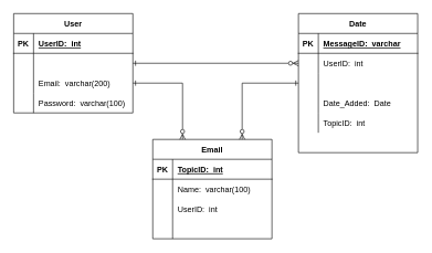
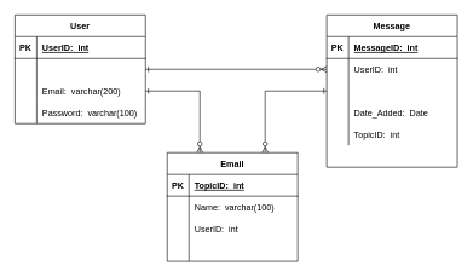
  <mxCell id="0" />
  <mxCell id="1" parent="0" />
  <mxCell id="2" value="User" style="shape=table;startSize=30;container=1;collapsible=1;childLayout=tableLayout;fixedRows=1;rowLines=0;fontStyle=1;align=center;resizeLast=1;" vertex="1" parent="1"><mxGeometry x="20" y="20" width="180" height="150" as="geometry" /></mxCell>
  <mxCell id="3" value="" style="shape=partialRectangle;collapsible=0;dropTarget=0;pointerEvents=0;fillColor=none;top=0;left=0;bottom=1;right=0;points=[[0,0.5],[1,0.5]];portConstraint=eastwest;" vertex="1" parent="2"><mxGeometry y="30" width="180" height="30" as="geometry" /></mxCell>
  <mxCell id="4" value="PK" style="shape=partialRectangle;connectable=0;fillColor=none;top=0;left=0;bottom=0;right=0;fontStyle=1;overflow=hidden;" vertex="1" parent="3"><mxGeometry width="30" height="30" as="geometry"><mxRectangle width="30" height="30" as="alternateBounds" /></mxGeometry></mxCell>
  <mxCell id="5" value="UserID:  int" style="shape=partialRectangle;connectable=0;fillColor=none;top=0;left=0;bottom=0;right=0;align=left;spacingLeft=6;fontStyle=5;overflow=hidden;" vertex="1" parent="3"><mxGeometry x="30" width="150" height="30" as="geometry"><mxRectangle width="150" height="30" as="alternateBounds" /></mxGeometry></mxCell>
  <mxCell id="6" value="" style="shape=partialRectangle;collapsible=0;dropTarget=0;pointerEvents=0;fillColor=none;top=0;left=0;bottom=0;right=0;points=[[0,0.5],[1,0.5]];portConstraint=eastwest;" vertex="1" parent="2"><mxGeometry y="60" width="180" height="30" as="geometry" /></mxCell>
  <mxCell id="7" value="" style="shape=partialRectangle;connectable=0;fillColor=none;top=0;left=0;bottom=0;right=0;editable=1;overflow=hidden;" vertex="1" parent="6"><mxGeometry width="30" height="30" as="geometry"><mxRectangle width="30" height="30" as="alternateBounds" /></mxGeometry></mxCell>
  <mxCell id="8" value="" style="shape=partialRectangle;collapsible=0;dropTarget=0;pointerEvents=0;fillColor=none;top=0;left=0;bottom=0;right=0;points=[[0,0.5],[1,0.5]];portConstraint=eastwest;" vertex="1" parent="2"><mxGeometry y="90" width="180" height="30" as="geometry" /></mxCell>
  <mxCell id="9" value="" style="shape=partialRectangle;connectable=0;fillColor=none;top=0;left=0;bottom=0;right=0;editable=1;overflow=hidden;" vertex="1" parent="8"><mxGeometry width="30" height="30" as="geometry"><mxRectangle width="30" height="30" as="alternateBounds" /></mxGeometry></mxCell>
  <mxCell id="10" value="Email:  varchar(200)" style="shape=partialRectangle;connectable=0;fillColor=none;top=0;left=0;bottom=0;right=0;align=left;spacingLeft=6;overflow=hidden;" vertex="1" parent="8"><mxGeometry x="30" width="150" height="30" as="geometry"><mxRectangle width="150" height="30" as="alternateBounds" /></mxGeometry></mxCell>
  <mxCell id="11" value="" style="shape=partialRectangle;collapsible=0;dropTarget=0;pointerEvents=0;fillColor=none;top=0;left=0;bottom=0;right=0;points=[[0,0.5],[1,0.5]];portConstraint=eastwest;" vertex="1" parent="2"><mxGeometry y="120" width="180" height="30" as="geometry" /></mxCell>
  <mxCell id="12" value="" style="shape=partialRectangle;connectable=0;fillColor=none;top=0;left=0;bottom=0;right=0;editable=1;overflow=hidden;" vertex="1" parent="11"><mxGeometry width="30" height="30" as="geometry"><mxRectangle width="30" height="30" as="alternateBounds" /></mxGeometry></mxCell>
  <mxCell id="13" value="Password:  varchar(100)" style="shape=partialRectangle;connectable=0;fillColor=none;top=0;left=0;bottom=0;right=0;align=left;spacingLeft=6;overflow=hidden;" vertex="1" parent="11"><mxGeometry x="30" width="150" height="30" as="geometry"><mxRectangle width="150" height="30" as="alternateBounds" /></mxGeometry></mxCell>
- <mxCell id="14" value="Date" style="shape=table;startSize=30;container=1;collapsible=1;childLayout=tableLayout;fixedRows=1;rowLines=0;fontStyle=1;align=center;resizeLast=1;" vertex="1" parent="1"><mxGeometry x="450" y="20" width="180" height="210" as="geometry" /></mxCell>
+ <mxCell id="14" value="Message" style="shape=table;startSize=30;container=1;collapsible=1;childLayout=tableLayout;fixedRows=1;rowLines=0;fontStyle=1;align=center;resizeLast=1;" vertex="1" parent="1"><mxGeometry x="450" y="20" width="180" height="210" as="geometry" /></mxCell>
  <mxCell id="15" value="" style="shape=partialRectangle;collapsible=0;dropTarget=0;pointerEvents=0;fillColor=none;top=0;left=0;bottom=1;right=0;points=[[0,0.5],[1,0.5]];portConstraint=eastwest;" vertex="1" parent="14"><mxGeometry y="30" width="180" height="30" as="geometry" /></mxCell>
  <mxCell id="16" value="PK" style="shape=partialRectangle;connectable=0;fillColor=none;top=0;left=0;bottom=0;right=0;fontStyle=1;overflow=hidden;" vertex="1" parent="15"><mxGeometry width="30" height="30" as="geometry"><mxRectangle width="30" height="30" as="alternateBounds" /></mxGeometry></mxCell>
- <mxCell id="17" value="MessageID:  varchar" style="shape=partialRectangle;connectable=0;fillColor=none;top=0;left=0;bottom=0;right=0;align=left;spacingLeft=6;fontStyle=5;overflow=hidden;" vertex="1" parent="15"><mxGeometry x="30" width="150" height="30" as="geometry"><mxRectangle width="150" height="30" as="alternateBounds" /></mxGeometry></mxCell>
+ <mxCell id="17" value="MessageID:  int" style="shape=partialRectangle;connectable=0;fillColor=none;top=0;left=0;bottom=0;right=0;align=left;spacingLeft=6;fontStyle=5;overflow=hidden;" vertex="1" parent="15"><mxGeometry x="30" width="150" height="30" as="geometry"><mxRectangle width="150" height="30" as="alternateBounds" /></mxGeometry></mxCell>
  <mxCell id="18" value="" style="shape=partialRectangle;collapsible=0;dropTarget=0;pointerEvents=0;fillColor=none;top=0;left=0;bottom=0;right=0;points=[[0,0.5],[1,0.5]];portConstraint=eastwest;" vertex="1" parent="14"><mxGeometry y="60" width="180" height="30" as="geometry" /></mxCell>
  <mxCell id="19" value="" style="shape=partialRectangle;connectable=0;fillColor=none;top=0;left=0;bottom=0;right=0;editable=1;overflow=hidden;" vertex="1" parent="18"><mxGeometry width="30" height="30" as="geometry"><mxRectangle width="30" height="30" as="alternateBounds" /></mxGeometry></mxCell>
  <mxCell id="20" value="UserID:  int" style="shape=partialRectangle;connectable=0;fillColor=none;top=0;left=0;bottom=0;right=0;align=left;spacingLeft=6;overflow=hidden;" vertex="1" parent="18"><mxGeometry x="30" width="150" height="30" as="geometry"><mxRectangle width="150" height="30" as="alternateBounds" /></mxGeometry></mxCell>
  <mxCell id="21" value="" style="shape=partialRectangle;collapsible=0;dropTarget=0;pointerEvents=0;fillColor=none;top=0;left=0;bottom=0;right=0;points=[[0,0.5],[1,0.5]];portConstraint=eastwest;" vertex="1" parent="14"><mxGeometry y="90" width="180" height="30" as="geometry" /></mxCell>
  <mxCell id="22" value="" style="shape=partialRectangle;connectable=0;fillColor=none;top=0;left=0;bottom=0;right=0;editable=1;overflow=hidden;" vertex="1" parent="21"><mxGeometry width="30" height="30" as="geometry"><mxRectangle width="30" height="30" as="alternateBounds" /></mxGeometry></mxCell>
  <mxCell id="23" value="" style="shape=partialRectangle;collapsible=0;dropTarget=0;pointerEvents=0;fillColor=none;top=0;left=0;bottom=0;right=0;points=[[0,0.5],[1,0.5]];portConstraint=eastwest;" vertex="1" parent="14"><mxGeometry y="120" width="180" height="30" as="geometry" /></mxCell>
  <mxCell id="24" value="" style="shape=partialRectangle;connectable=0;fillColor=none;top=0;left=0;bottom=0;right=0;editable=1;overflow=hidden;" vertex="1" parent="23"><mxGeometry width="30" height="30" as="geometry"><mxRectangle width="30" height="30" as="alternateBounds" /></mxGeometry></mxCell>
  <mxCell id="25" value="Date_Added:  Date" style="shape=partialRectangle;connectable=0;fillColor=none;top=0;left=0;bottom=0;right=0;align=left;spacingLeft=6;overflow=hidden;" vertex="1" parent="23"><mxGeometry x="30" width="150" height="30" as="geometry"><mxRectangle width="150" height="30" as="alternateBounds" /></mxGeometry></mxCell>
  <mxCell id="26" value="" style="shape=partialRectangle;collapsible=0;dropTarget=0;pointerEvents=0;fillColor=none;top=0;left=0;bottom=0;right=0;points=[[0,0.5],[1,0.5]];portConstraint=eastwest;" vertex="1" parent="14"><mxGeometry y="150" width="180" height="30" as="geometry" /></mxCell>
  <mxCell id="27" value="" style="shape=partialRectangle;connectable=0;fillColor=none;top=0;left=0;bottom=0;right=0;editable=1;overflow=hidden;" vertex="1" parent="26"><mxGeometry width="30" height="30" as="geometry"><mxRectangle width="30" height="30" as="alternateBounds" /></mxGeometry></mxCell>
  <mxCell id="28" value="TopicID:  int" style="shape=partialRectangle;connectable=0;fillColor=none;top=0;left=0;bottom=0;right=0;align=left;spacingLeft=6;overflow=hidden;" vertex="1" parent="26"><mxGeometry x="30" width="150" height="30" as="geometry"><mxRectangle width="150" height="30" as="alternateBounds" /></mxGeometry></mxCell>
  <mxCell id="29" value="" style="shape=partialRectangle;collapsible=0;dropTarget=0;pointerEvents=0;fillColor=none;top=0;left=0;bottom=0;right=0;points=[[0,0.5],[1,0.5]];portConstraint=eastwest;" vertex="1" parent="14"><mxGeometry y="180" width="180" height="30" as="geometry" /></mxCell>
  <mxCell id="30" value="" style="shape=partialRectangle;connectable=0;fillColor=none;top=0;left=0;bottom=0;right=0;editable=1;overflow=hidden;" vertex="1" parent="29"><mxGeometry width="30" height="30" as="geometry"><mxRectangle width="30" height="30" as="alternateBounds" /></mxGeometry></mxCell>
  <mxCell id="31" value="Email" style="shape=table;startSize=30;container=1;collapsible=1;childLayout=tableLayout;fixedRows=1;rowLines=0;fontStyle=1;align=center;resizeLast=1;" vertex="1" parent="1"><mxGeometry x="230" y="210" width="180" height="150" as="geometry" /></mxCell>
  <mxCell id="32" value="" style="shape=partialRectangle;collapsible=0;dropTarget=0;pointerEvents=0;fillColor=none;top=0;left=0;bottom=1;right=0;points=[[0,0.5],[1,0.5]];portConstraint=eastwest;" vertex="1" parent="31"><mxGeometry y="30" width="180" height="30" as="geometry" /></mxCell>
  <mxCell id="33" value="PK" style="shape=partialRectangle;connectable=0;fillColor=none;top=0;left=0;bottom=0;right=0;fontStyle=1;overflow=hidden;" vertex="1" parent="32"><mxGeometry width="30" height="30" as="geometry"><mxRectangle width="30" height="30" as="alternateBounds" /></mxGeometry></mxCell>
  <mxCell id="34" value="TopicID:  int" style="shape=partialRectangle;connectable=0;fillColor=none;top=0;left=0;bottom=0;right=0;align=left;spacingLeft=6;fontStyle=5;overflow=hidden;" vertex="1" parent="32"><mxGeometry x="30" width="150" height="30" as="geometry"><mxRectangle width="150" height="30" as="alternateBounds" /></mxGeometry></mxCell>
  <mxCell id="35" value="" style="shape=partialRectangle;collapsible=0;dropTarget=0;pointerEvents=0;fillColor=none;top=0;left=0;bottom=0;right=0;points=[[0,0.5],[1,0.5]];portConstraint=eastwest;" vertex="1" parent="31"><mxGeometry y="60" width="180" height="30" as="geometry" /></mxCell>
  <mxCell id="36" value="" style="shape=partialRectangle;connectable=0;fillColor=none;top=0;left=0;bottom=0;right=0;editable=1;overflow=hidden;" vertex="1" parent="35"><mxGeometry width="30" height="30" as="geometry"><mxRectangle width="30" height="30" as="alternateBounds" /></mxGeometry></mxCell>
  <mxCell id="37" value="Name:  varchar(100)" style="shape=partialRectangle;connectable=0;fillColor=none;top=0;left=0;bottom=0;right=0;align=left;spacingLeft=6;overflow=hidden;" vertex="1" parent="35"><mxGeometry x="30" width="150" height="30" as="geometry"><mxRectangle width="150" height="30" as="alternateBounds" /></mxGeometry></mxCell>
  <mxCell id="38" value="" style="shape=partialRectangle;collapsible=0;dropTarget=0;pointerEvents=0;fillColor=none;top=0;left=0;bottom=0;right=0;points=[[0,0.5],[1,0.5]];portConstraint=eastwest;" vertex="1" parent="31"><mxGeometry y="90" width="180" height="30" as="geometry" /></mxCell>
  <mxCell id="39" value="" style="shape=partialRectangle;connectable=0;fillColor=none;top=0;left=0;bottom=0;right=0;editable=1;overflow=hidden;" vertex="1" parent="38"><mxGeometry width="30" height="30" as="geometry"><mxRectangle width="30" height="30" as="alternateBounds" /></mxGeometry></mxCell>
  <mxCell id="40" value="UserID:  int" style="shape=partialRectangle;connectable=0;fillColor=none;top=0;left=0;bottom=0;right=0;align=left;spacingLeft=6;overflow=hidden;" vertex="1" parent="38"><mxGeometry x="30" width="150" height="30" as="geometry"><mxRectangle width="150" height="30" as="alternateBounds" /></mxGeometry></mxCell>
  <mxCell id="41" value="" style="shape=partialRectangle;collapsible=0;dropTarget=0;pointerEvents=0;fillColor=none;top=0;left=0;bottom=0;right=0;points=[[0,0.5],[1,0.5]];portConstraint=eastwest;" vertex="1" parent="31"><mxGeometry y="120" width="180" height="30" as="geometry" /></mxCell>
  <mxCell id="42" value="" style="shape=partialRectangle;connectable=0;fillColor=none;top=0;left=0;bottom=0;right=0;editable=1;overflow=hidden;" vertex="1" parent="41"><mxGeometry width="30" height="30" as="geometry"><mxRectangle width="30" height="30" as="alternateBounds" /></mxGeometry></mxCell>
  <mxCell id="43" value="" style="shape=partialRectangle;connectable=0;fillColor=none;top=0;left=0;bottom=0;right=0;align=left;spacingLeft=6;overflow=hidden;" vertex="1" parent="41"><mxGeometry x="30" width="150" height="30" as="geometry"><mxRectangle width="150" height="30" as="alternateBounds" /></mxGeometry></mxCell>
  <mxCell id="44" style="edgeStyle=orthogonalEdgeStyle;rounded=0;orthogonalLoop=1;jettySize=auto;html=1;exitX=1;exitY=0.5;exitDx=0;exitDy=0;entryX=0;entryY=0.5;entryDx=0;entryDy=0;endArrow=ERzeroToMany;endFill=0;startArrow=ERone;startFill=0;" edge="1" parent="1" source="6" target="18"><mxGeometry relative="1" as="geometry" /></mxCell>
  <mxCell id="45" style="edgeStyle=orthogonalEdgeStyle;rounded=0;orthogonalLoop=1;jettySize=auto;html=1;exitX=1;exitY=0.5;exitDx=0;exitDy=0;entryX=0.25;entryY=0;entryDx=0;entryDy=0;startArrow=ERone;startFill=0;endArrow=ERzeroToMany;endFill=0;" edge="1" parent="1" source="8" target="31"><mxGeometry relative="1" as="geometry" /></mxCell>
  <mxCell id="46" style="edgeStyle=orthogonalEdgeStyle;rounded=0;orthogonalLoop=1;jettySize=auto;html=1;exitX=0;exitY=0.5;exitDx=0;exitDy=0;entryX=0.75;entryY=0;entryDx=0;entryDy=0;startArrow=ERone;startFill=0;endArrow=ERzeroToMany;endFill=0;" edge="1" parent="1" source="21" target="31"><mxGeometry relative="1" as="geometry" /></mxCell>
